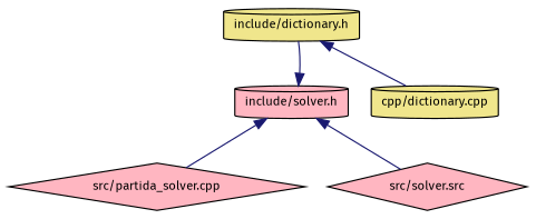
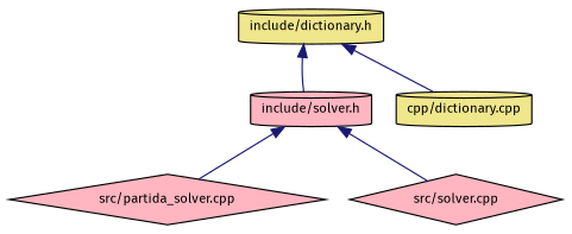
  digraph {
    fontname="Fira Sans"
    node [color=black fillcolor=lightpink fontname="Fira Sans" fontsize=10 shape=cylinder style=filled]
    edge [color=midnightblue dir=back fontname="Fira Sans" fontsize=10 labelfontname=Helvetica labelfontsize=10 style=solid]
    n1 [fillcolor=khaki fontcolor=black height=0.2 label="include/dictionary.h" width=0.4]
    n2 [height=0.2 label="include/solver.h" width=0.4]
    n3 [fillcolor=khaki height=0.2 label="cpp/dictionary.cpp" width=0.4]
    n4 [height=0.2 label="src/partida_solver.cpp" shape=diamond width=0.4]
-   n5 [height=0.2 label="src/solver.src" shape=diamond width=0.4]
-   n2 -> n1
+   n5 [height=0.2 label="src/solver.cpp" shape=diamond width=0.4]
+   n1 -> n2
    n1 -> n3
    n2 -> n4
    n2 -> n5
  }
